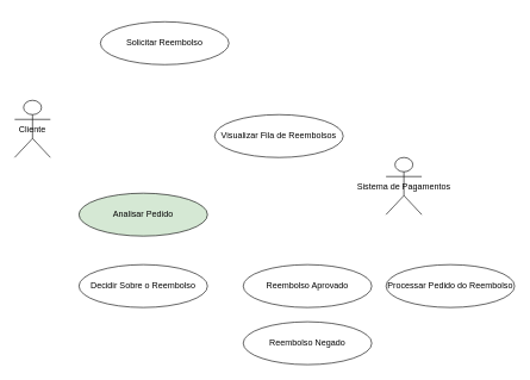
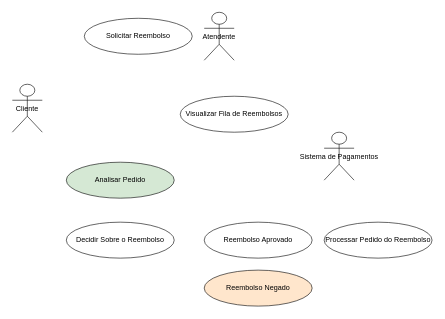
  <mxCell id="0" />
  <mxCell id="1" parent="0" />
+ <mxCell id="2" value="Atendente" style="shape=umlActor;" vertex="1" parent="1"><mxGeometry x="340" y="20" width="50" height="80" as="geometry" /></mxCell>
  <mxCell id="3" value="Sistema de Pagamentos" style="shape=umlActor;" vertex="1" parent="1"><mxGeometry x="540" y="220" width="50" height="80" as="geometry" /></mxCell>
  <mxCell id="4" value="Solicitar Reembolso" style="ellipse;whiteSpace=wrap;html=1;" vertex="1" parent="1"><mxGeometry x="140" y="30" width="180" height="60" as="geometry" /></mxCell>
  <mxCell id="5" value="Visualizar Fila de Reembolsos" style="ellipse;whiteSpace=wrap;html=1;" vertex="1" parent="1"><mxGeometry x="300" y="160" width="180" height="60" as="geometry" /></mxCell>
  <mxCell id="6" value="Analisar Pedido" style="ellipse;whiteSpace=wrap;html=1;fillColor=#d5e8d4;" vertex="1" parent="1"><mxGeometry x="110" y="270" width="180" height="60" as="geometry" /></mxCell>
  <mxCell id="7" value="Decidir Sobre o Reembolso" style="ellipse;whiteSpace=wrap;html=1;" vertex="1" parent="1"><mxGeometry x="110" y="370" width="180" height="60" as="geometry" /></mxCell>
  <mxCell id="8" value="Reembolso Aprovado" style="ellipse;whiteSpace=wrap;html=1;" vertex="1" parent="1"><mxGeometry x="340" y="370" width="180" height="60" as="geometry" /></mxCell>
- <mxCell id="9" value="Reembolso Negado" style="ellipse;whiteSpace=wrap;html=1;" vertex="1" parent="1"><mxGeometry x="340" y="450" width="180" height="60" as="geometry" /></mxCell>
+ <mxCell id="9" value="Reembolso Negado" style="ellipse;whiteSpace=wrap;html=1;fillColor=#ffe6cc;" vertex="1" parent="1"><mxGeometry x="340" y="450" width="180" height="60" as="geometry" /></mxCell>
  <mxCell id="10" value="Processar Pedido do Reembolso" style="ellipse;whiteSpace=wrap;html=1;" vertex="1" parent="1"><mxGeometry x="540" y="370" width="180" height="60" as="geometry" /></mxCell>
  <mxCell id="11" value="Cliente" style="shape=umlActor;" vertex="1" parent="1"><mxGeometry x="20" y="140" width="50" height="80" as="geometry" /></mxCell>
